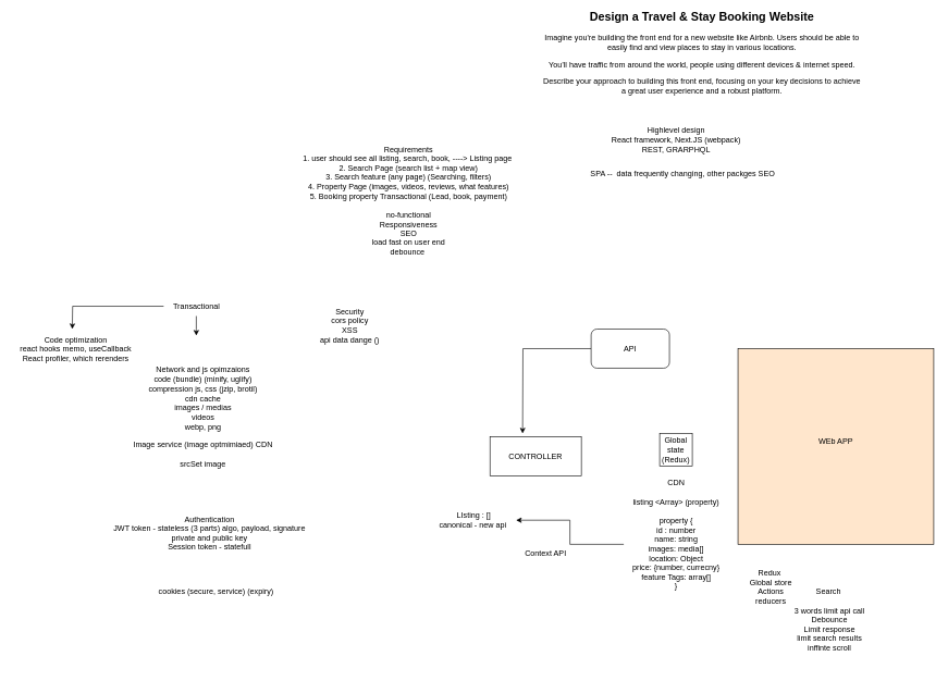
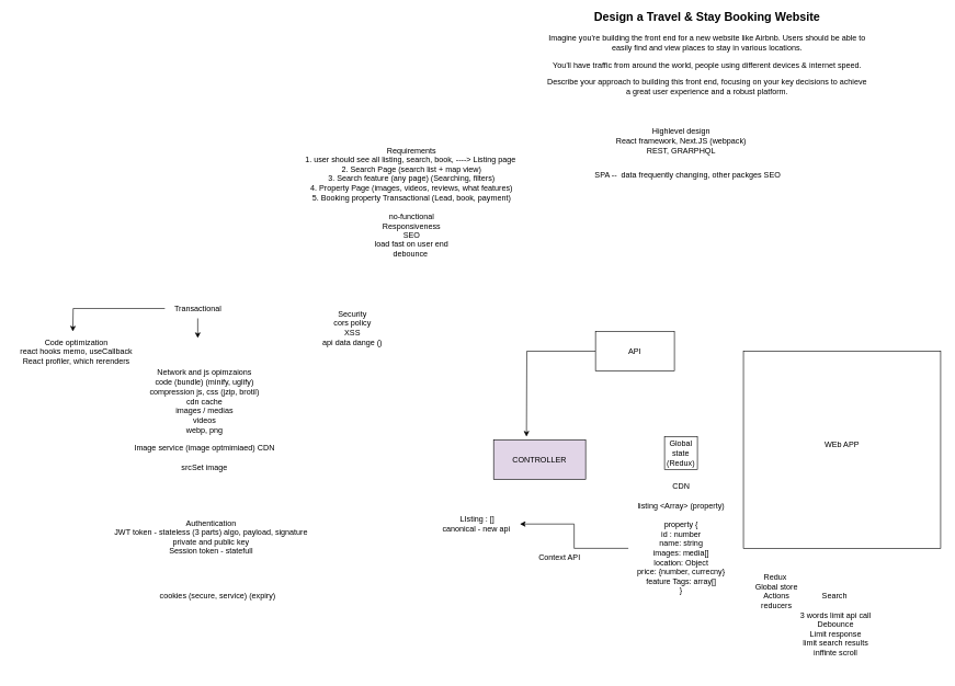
  <mxCell id="0" />
  <mxCell id="1" parent="0" />
  <mxCell id="2" value="&lt;span data-teams=&quot;true&quot;&gt;&lt;h2&gt;Design a Travel &amp;amp; Stay Booking Website&lt;/h2&gt;&lt;p&gt;Imagine you're building the front end for a new website like Airbnb. Users should be able to easily find and view places to stay in various locations.&lt;/p&gt;&lt;p&gt;You’ll have traffic from around the world, people using different devices &amp;amp; internet speed.&lt;/p&gt;&lt;p&gt;Describe your approach to building this front end, focusing on your key decisions to achieve a great user experience and a robust platform.&lt;/p&gt;&lt;/span&gt;" style="text;html=1;align=center;verticalAlign=middle;whiteSpace=wrap;rounded=0;" vertex="1" parent="1"><mxGeometry x="830" y="20" width="490" height="30" as="geometry" /></mxCell>
  <mxCell id="3" value="Requirements&lt;div&gt;1. user should see all listing, search, book, ----&amp;gt; Listing page&amp;nbsp;&lt;/div&gt;&lt;div&gt;2. Search Page (search list + map view)&lt;/div&gt;&lt;div&gt;3. Search feature (any page) (Searching, filters)&lt;/div&gt;&lt;div&gt;4. Property Page (images, videos, reviews, what features)&lt;/div&gt;&lt;div&gt;5. Booking property Transactional (Lead, book, payment)&lt;br&gt;&lt;br&gt;no-functional&lt;br&gt;Responsiveness&lt;/div&gt;&lt;div&gt;SEO&lt;/div&gt;&lt;div&gt;load fast on user end&lt;/div&gt;&lt;div&gt;debounce&amp;nbsp;&lt;/div&gt;&lt;div&gt;&lt;br&gt;&lt;/div&gt;&lt;div&gt;&lt;br&gt;&lt;/div&gt;&lt;div&gt;&lt;br&gt;&lt;/div&gt;" style="text;html=1;align=center;verticalAlign=middle;resizable=0;points=[];autosize=1;strokeColor=none;fillColor=none;" vertex="1" parent="1"><mxGeometry x="450" y="170" width="350" height="230" as="geometry" /></mxCell>
  <mxCell id="4" value="Highlevel design" style="text;html=1;align=center;verticalAlign=middle;resizable=0;points=[];autosize=1;strokeColor=none;fillColor=none;" vertex="1" parent="1"><mxGeometry x="980" y="140" width="110" height="30" as="geometry" /></mxCell>
  <mxCell id="5" value="React framework, Next.JS (webpack)&lt;br&gt;REST, GRARPHQL&lt;div&gt;&lt;br&gt;&lt;/div&gt;" style="text;html=1;align=center;verticalAlign=middle;resizable=0;points=[];autosize=1;strokeColor=none;fillColor=none;" vertex="1" parent="1"><mxGeometry x="925" y="155" width="220" height="60" as="geometry" /></mxCell>
  <mxCell id="6" value="SPA --&amp;nbsp; data frequently changing, other packges SEO" style="text;html=1;align=center;verticalAlign=middle;resizable=0;points=[];autosize=1;strokeColor=none;fillColor=none;" vertex="1" parent="1"><mxGeometry x="890" y="208" width="310" height="30" as="geometry" /></mxCell>
  <mxCell id="7" value="Global state&lt;div&gt;(Redux)&lt;/div&gt;" style="whiteSpace=wrap;html=1;aspect=fixed;" vertex="1" parent="1"><mxGeometry x="1010" y="620" width="50" height="50" as="geometry" /></mxCell>
  <mxCell id="8" style="edgeStyle=orthogonalEdgeStyle;rounded=0;orthogonalLoop=1;jettySize=auto;html=1;" edge="1" parent="1" source="9"><mxGeometry relative="1" as="geometry"><mxPoint x="800" y="620" as="targetPoint" /></mxGeometry></mxCell>
- <mxCell id="9" value="API" style="whiteSpace=wrap;html=1;rounded=1;" vertex="1" parent="1"><mxGeometry x="905" y="460" width="120" height="60" as="geometry" /></mxCell>
- <mxCell id="10" value="CONTROLLER" style="rounded=0;whiteSpace=wrap;html=1;" vertex="1" parent="1"><mxGeometry x="750" y="625" width="140" height="60" as="geometry" /></mxCell>
- <mxCell id="11" value="WEb APP&lt;div&gt;&lt;br&gt;&lt;/div&gt;" style="whiteSpace=wrap;html=1;aspect=fixed;fillColor=#ffe6cc;" vertex="1" parent="1"><mxGeometry x="1130" y="490" width="300" height="300" as="geometry" /></mxCell>
+ <mxCell id="9" value="API" style="rounded=0;whiteSpace=wrap;html=1;" vertex="1" parent="1"><mxGeometry x="905" y="460" width="120" height="60" as="geometry" /></mxCell>
+ <mxCell id="10" value="CONTROLLER" style="rounded=0;whiteSpace=wrap;html=1;fillColor=#e1d5e7;" vertex="1" parent="1"><mxGeometry x="750" y="625" width="140" height="60" as="geometry" /></mxCell>
+ <mxCell id="11" value="WEb APP&lt;div&gt;&lt;br&gt;&lt;/div&gt;" style="whiteSpace=wrap;html=1;aspect=fixed;" vertex="1" parent="1"><mxGeometry x="1130" y="490" width="300" height="300" as="geometry" /></mxCell>
  <mxCell id="12" value="CDN" style="text;html=1;align=center;verticalAlign=middle;resizable=0;points=[];autosize=1;strokeColor=none;fillColor=none;" vertex="1" parent="1"><mxGeometry x="995" y="680" width="80" height="30" as="geometry" /></mxCell>
  <mxCell id="13" value="" style="edgeStyle=orthogonalEdgeStyle;rounded=0;orthogonalLoop=1;jettySize=auto;html=1;" edge="1" parent="1" source="14" target="15"><mxGeometry relative="1" as="geometry" /></mxCell>
  <mxCell id="14" value="listing &amp;lt;Array&amp;gt; (property)&lt;br&gt;&lt;br&gt;property {&lt;br&gt;id : number&lt;div&gt;name: string&lt;br&gt;images: media[]&lt;br&gt;location: Object&lt;br&gt;price: {number, currecny}&lt;br&gt;feature Tags: array[]&lt;br&gt;}&lt;/div&gt;" style="text;html=1;align=center;verticalAlign=middle;resizable=0;points=[];autosize=1;strokeColor=none;fillColor=none;" vertex="1" parent="1"><mxGeometry x="955" y="710" width="160" height="160" as="geometry" /></mxCell>
  <mxCell id="15" value="LIsting : []&lt;div&gt;canonical - new api&amp;nbsp;&lt;/div&gt;" style="text;html=1;align=center;verticalAlign=middle;resizable=0;points=[];autosize=1;strokeColor=none;fillColor=none;" vertex="1" parent="1"><mxGeometry x="660" y="733" width="130" height="40" as="geometry" /></mxCell>
  <mxCell id="16" value="Redux&amp;nbsp;&lt;br&gt;Global store&lt;br&gt;Actions&lt;br&gt;reducers&lt;br&gt;&lt;div&gt;&lt;br&gt;&lt;/div&gt;" style="text;html=1;align=center;verticalAlign=middle;resizable=0;points=[];autosize=1;strokeColor=none;fillColor=none;" vertex="1" parent="1"><mxGeometry x="1135" y="818" width="90" height="90" as="geometry" /></mxCell>
- <mxCell id="17" value="Context API" style="text;html=1;align=center;verticalAlign=middle;resizable=0;points=[];autosize=1;strokeColor=none;fillColor=none;" vertex="1" parent="1"><mxGeometry x="790" y="790" width="90" height="30" as="geometry" /></mxCell>
+ <mxCell id="17" value="Context API" style="text;html=1;align=center;verticalAlign=middle;resizable=0;points=[];autosize=1;strokeColor=none;fillColor=none;" vertex="1" parent="1"><mxGeometry x="805" y="790" width="90" height="30" as="geometry" /></mxCell>
  <mxCell id="18" value="Search&amp;nbsp;&lt;br&gt;&lt;br&gt;3 words limit api call&lt;div&gt;Debounce&lt;br&gt;Limit response&lt;br&gt;limit search results&lt;/div&gt;&lt;div&gt;inffinte scroll&lt;/div&gt;&lt;div&gt;&lt;br&gt;&lt;/div&gt;" style="text;html=1;align=center;verticalAlign=middle;resizable=0;points=[];autosize=1;strokeColor=none;fillColor=none;" vertex="1" parent="1"><mxGeometry x="1205" y="848" width="130" height="130" as="geometry" /></mxCell>
  <mxCell id="19" style="edgeStyle=orthogonalEdgeStyle;rounded=0;orthogonalLoop=1;jettySize=auto;html=1;" edge="1" parent="1" source="21"><mxGeometry relative="1" as="geometry"><mxPoint x="110" y="460" as="targetPoint" /></mxGeometry></mxCell>
  <mxCell id="20" style="edgeStyle=orthogonalEdgeStyle;rounded=0;orthogonalLoop=1;jettySize=auto;html=1;" edge="1" parent="1" source="21"><mxGeometry relative="1" as="geometry"><mxPoint x="300" y="470" as="targetPoint" /></mxGeometry></mxCell>
  <mxCell id="21" value="Transactional" style="text;html=1;align=center;verticalAlign=middle;resizable=0;points=[];autosize=1;strokeColor=none;fillColor=none;" vertex="1" parent="1"><mxGeometry x="250" y="410" width="100" height="30" as="geometry" /></mxCell>
  <mxCell id="22" value="Code optimization&lt;br&gt;react hooks memo, useCallback&lt;div&gt;React profiler, which rerenders&lt;/div&gt;&lt;div&gt;&lt;br&gt;&lt;/div&gt;&lt;div&gt;&lt;br&gt;&lt;/div&gt;" style="text;html=1;align=center;verticalAlign=middle;resizable=0;points=[];autosize=1;strokeColor=none;fillColor=none;" vertex="1" parent="1"><mxGeometry x="20" y="460" width="190" height="90" as="geometry" /></mxCell>
  <mxCell id="23" value="Network and js opimzaions&lt;div&gt;code (bundle) (minify, uglify)&lt;br&gt;compression js, css (jzip, brotil)&lt;br&gt;cdn cache&lt;/div&gt;&lt;div&gt;images / medias&lt;br&gt;videos&lt;br&gt;webp, png&lt;br&gt;&lt;br&gt;Image service (image optmimiaed) CDN&lt;br&gt;&lt;br&gt;srcSet image&lt;/div&gt;" style="text;html=1;align=center;verticalAlign=middle;resizable=0;points=[];autosize=1;strokeColor=none;fillColor=none;" vertex="1" parent="1"><mxGeometry x="190" y="510" width="240" height="170" as="geometry" /></mxCell>
  <mxCell id="24" value="Security&lt;div&gt;cors policy&lt;br&gt;XSS&lt;/div&gt;&lt;div&gt;api data&amp;nbsp;&lt;span style=&quot;background-color: transparent; color: light-dark(rgb(0, 0, 0), rgb(255, 255, 255));&quot;&gt;dange ()&lt;/span&gt;&lt;/div&gt;" style="text;html=1;align=center;verticalAlign=middle;resizable=0;points=[];autosize=1;strokeColor=none;fillColor=none;" vertex="1" parent="1"><mxGeometry x="480" y="420" width="110" height="70" as="geometry" /></mxCell>
  <mxCell id="25" value="Authentication&lt;div&gt;JWT token - stateless (3 parts) algo, payload, signature&lt;/div&gt;&lt;div&gt;private and public key&lt;br&gt;Session token - statefull&lt;/div&gt;" style="text;html=1;align=center;verticalAlign=middle;resizable=0;points=[];autosize=1;strokeColor=none;fillColor=none;" vertex="1" parent="1"><mxGeometry x="160" y="738" width="320" height="70" as="geometry" /></mxCell>
  <mxCell id="26" value="cookies (secure, service) (expiry)" style="text;html=1;align=center;verticalAlign=middle;resizable=0;points=[];autosize=1;strokeColor=none;fillColor=none;" vertex="1" parent="1"><mxGeometry x="225" y="848" width="210" height="30" as="geometry" /></mxCell>
